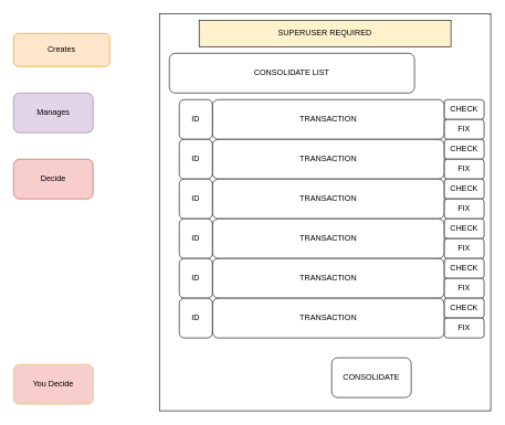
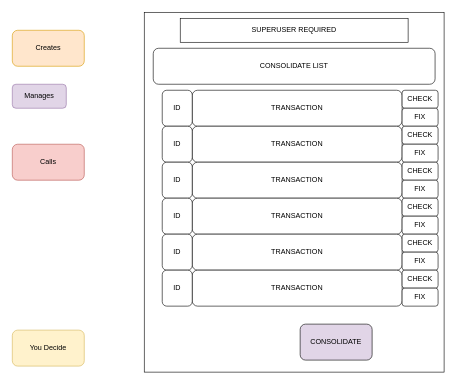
  <mxCell id="0" />
  <mxCell id="1" parent="0" />
- <mxCell id="2" value="Creates" style="rounded=1;whiteSpace=wrap;html=1;fillColor=#ffe6cc;strokeColor=#d79b00;" parent="1" vertex="1"><mxGeometry x="20" y="50" width="145" height="50" as="geometry" /></mxCell>
- <mxCell id="3" value="You Decide" style="rounded=1;whiteSpace=wrap;html=1;fillColor=#f8cecc;strokeColor=#d6b656;" parent="1" vertex="1"><mxGeometry x="20" y="550" width="120" height="60" as="geometry" /></mxCell>
- <mxCell id="4" value="Decide" style="rounded=1;whiteSpace=wrap;html=1;fillColor=#f8cecc;strokeColor=#b85450;" parent="1" vertex="1"><mxGeometry x="20" y="240" width="120" height="60" as="geometry" /></mxCell>
- <mxCell id="5" value="Manages" style="rounded=1;whiteSpace=wrap;html=1;fillColor=#e1d5e7;strokeColor=#9673a6;" parent="1" vertex="1"><mxGeometry x="20" y="140" width="120" height="60" as="geometry" /></mxCell>
+ <mxCell id="2" value="Creates" style="rounded=1;whiteSpace=wrap;html=1;fillColor=#ffe6cc;strokeColor=#d79b00;" parent="1" vertex="1"><mxGeometry x="20" y="50" width="120" height="60" as="geometry" /></mxCell>
+ <mxCell id="3" value="You Decide" style="rounded=1;whiteSpace=wrap;html=1;fillColor=#fff2cc;strokeColor=#d6b656;" parent="1" vertex="1"><mxGeometry x="20" y="550" width="120" height="60" as="geometry" /></mxCell>
+ <mxCell id="4" value="Calls" style="rounded=1;whiteSpace=wrap;html=1;fillColor=#f8cecc;strokeColor=#b85450;" parent="1" vertex="1"><mxGeometry x="20" y="240" width="120" height="60" as="geometry" /></mxCell>
+ <mxCell id="5" value="Manages" style="rounded=1;whiteSpace=wrap;html=1;fillColor=#e1d5e7;strokeColor=#9673a6;" parent="1" vertex="1"><mxGeometry x="20" y="140" width="90" height="40" as="geometry" /></mxCell>
  <mxCell id="6" value="" style="rounded=0;whiteSpace=wrap;html=1;" parent="1" vertex="1"><mxGeometry x="240" y="20" width="500" height="600" as="geometry" /></mxCell>
- <mxCell id="7" value="CONSOLIDATE LIST" style="rounded=1;whiteSpace=wrap;html=1;" parent="1" vertex="1"><mxGeometry x="255" y="80" width="370" height="60" as="geometry" /></mxCell>
+ <mxCell id="7" value="CONSOLIDATE LIST" style="rounded=1;whiteSpace=wrap;html=1;" parent="1" vertex="1"><mxGeometry x="255" y="80" width="470" height="60" as="geometry" /></mxCell>
  <mxCell id="8" value="TRANSACTION" style="rounded=1;whiteSpace=wrap;html=1;" parent="1" vertex="1"><mxGeometry x="320" y="150" width="350" height="60" as="geometry" /></mxCell>
  <mxCell id="9" value="ID" style="rounded=1;whiteSpace=wrap;html=1;" parent="1" vertex="1"><mxGeometry x="270" y="150" width="50" height="60" as="geometry" /></mxCell>
  <mxCell id="10" value="CHECK" style="rounded=1;whiteSpace=wrap;html=1;" parent="1" vertex="1"><mxGeometry x="670" y="150" width="60" height="30" as="geometry" /></mxCell>
  <mxCell id="11" value="FIX" style="rounded=1;whiteSpace=wrap;html=1;" parent="1" vertex="1"><mxGeometry x="670" y="180" width="60" height="30" as="geometry" /></mxCell>
  <mxCell id="12" value="TRANSACTION" style="rounded=1;whiteSpace=wrap;html=1;" parent="1" vertex="1"><mxGeometry x="320" y="210" width="350" height="60" as="geometry" /></mxCell>
  <mxCell id="13" value="ID" style="rounded=1;whiteSpace=wrap;html=1;" parent="1" vertex="1"><mxGeometry x="270" y="210" width="50" height="60" as="geometry" /></mxCell>
  <mxCell id="14" value="CHECK" style="rounded=1;whiteSpace=wrap;html=1;" parent="1" vertex="1"><mxGeometry x="670" y="210" width="60" height="30" as="geometry" /></mxCell>
  <mxCell id="15" value="FIX" style="rounded=1;whiteSpace=wrap;html=1;" parent="1" vertex="1"><mxGeometry x="670" y="240" width="60" height="30" as="geometry" /></mxCell>
  <mxCell id="16" value="TRANSACTION" style="rounded=1;whiteSpace=wrap;html=1;" parent="1" vertex="1"><mxGeometry x="320" y="270" width="350" height="60" as="geometry" /></mxCell>
  <mxCell id="17" value="ID" style="rounded=1;whiteSpace=wrap;html=1;" parent="1" vertex="1"><mxGeometry x="270" y="270" width="50" height="60" as="geometry" /></mxCell>
  <mxCell id="18" value="CHECK" style="rounded=1;whiteSpace=wrap;html=1;" parent="1" vertex="1"><mxGeometry x="670" y="270" width="60" height="30" as="geometry" /></mxCell>
  <mxCell id="19" value="FIX" style="rounded=1;whiteSpace=wrap;html=1;" parent="1" vertex="1"><mxGeometry x="670" y="300" width="60" height="30" as="geometry" /></mxCell>
  <mxCell id="20" value="TRANSACTION" style="rounded=1;whiteSpace=wrap;html=1;" parent="1" vertex="1"><mxGeometry x="320" y="330" width="350" height="60" as="geometry" /></mxCell>
  <mxCell id="21" value="ID" style="rounded=1;whiteSpace=wrap;html=1;" parent="1" vertex="1"><mxGeometry x="270" y="330" width="50" height="60" as="geometry" /></mxCell>
  <mxCell id="22" value="CHECK" style="rounded=1;whiteSpace=wrap;html=1;" parent="1" vertex="1"><mxGeometry x="670" y="330" width="60" height="30" as="geometry" /></mxCell>
  <mxCell id="23" value="FIX" style="rounded=1;whiteSpace=wrap;html=1;" parent="1" vertex="1"><mxGeometry x="670" y="360" width="60" height="30" as="geometry" /></mxCell>
  <mxCell id="24" value="TRANSACTION" style="rounded=1;whiteSpace=wrap;html=1;" parent="1" vertex="1"><mxGeometry x="320" y="390" width="350" height="60" as="geometry" /></mxCell>
  <mxCell id="25" value="ID" style="rounded=1;whiteSpace=wrap;html=1;" parent="1" vertex="1"><mxGeometry x="270" y="390" width="50" height="60" as="geometry" /></mxCell>
  <mxCell id="26" value="CHECK" style="rounded=1;whiteSpace=wrap;html=1;" parent="1" vertex="1"><mxGeometry x="670" y="390" width="60" height="30" as="geometry" /></mxCell>
  <mxCell id="27" value="FIX" style="rounded=1;whiteSpace=wrap;html=1;" parent="1" vertex="1"><mxGeometry x="670" y="420" width="60" height="30" as="geometry" /></mxCell>
  <mxCell id="28" value="TRANSACTION" style="rounded=1;whiteSpace=wrap;html=1;" parent="1" vertex="1"><mxGeometry x="320" y="450" width="350" height="60" as="geometry" /></mxCell>
  <mxCell id="29" value="ID" style="rounded=1;whiteSpace=wrap;html=1;" parent="1" vertex="1"><mxGeometry x="270" y="450" width="50" height="60" as="geometry" /></mxCell>
  <mxCell id="30" value="CHECK" style="rounded=1;whiteSpace=wrap;html=1;" parent="1" vertex="1"><mxGeometry x="670" y="450" width="60" height="30" as="geometry" /></mxCell>
  <mxCell id="31" value="FIX" style="rounded=1;whiteSpace=wrap;html=1;" parent="1" vertex="1"><mxGeometry x="670" y="480" width="60" height="30" as="geometry" /></mxCell>
- <mxCell id="32" value="CONSOLIDATE" style="rounded=1;whiteSpace=wrap;html=1;" parent="1" vertex="1"><mxGeometry x="500" y="540" width="120" height="60" as="geometry" /></mxCell>
- <mxCell id="33" value="SUPERUSER REQUIRED" style="rounded=0;whiteSpace=wrap;html=1;fillColor=#fff2cc;" vertex="1" parent="1"><mxGeometry x="300" y="30" width="380" height="40" as="geometry" /></mxCell>
+ <mxCell id="32" value="CONSOLIDATE" style="rounded=1;whiteSpace=wrap;html=1;fillColor=#e1d5e7;" parent="1" vertex="1"><mxGeometry x="500" y="540" width="120" height="60" as="geometry" /></mxCell>
+ <mxCell id="33" value="SUPERUSER REQUIRED" style="rounded=0;whiteSpace=wrap;html=1;" vertex="1" parent="1"><mxGeometry x="300" y="30" width="380" height="40" as="geometry" /></mxCell>
